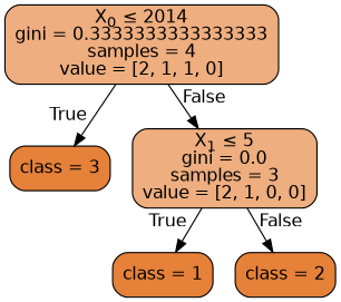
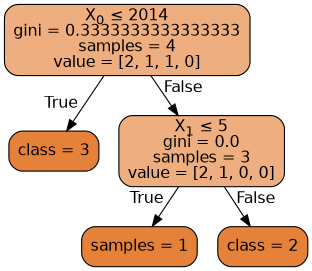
  digraph {
    node [color=black fillcolor="#e58139ff" fontname=helvetica shape=box style="filled, rounded"]
    edge [fontname=helvetica headlabel=True labelangle=45 labeldistance=2.5]
    n1 [fillcolor="#e58139a4" label=<X<SUB>0</SUB> &le; 2014<br/>gini = 0.3333333333333333<br/>samples = 4<br/>value = [2, 1, 1, 0]>]
    n2 [label="class = 3"]
    n3 [fillcolor="#e58139a4" label=<X<SUB>1</SUB> &le; 5<br/>gini = 0.0<br/>samples = 3<br/>value = [2, 1, 0, 0]>]
-   n4 [label="class = 1"]
+   n4 [label="samples = 1"]
    n5 [label="class = 2"]
    n1 -> n2
    n1 -> n3 [headlabel=False labelangle=-45]
    n3 -> n4
    n3 -> n5 [headlabel=False labelangle=-45]
  }
